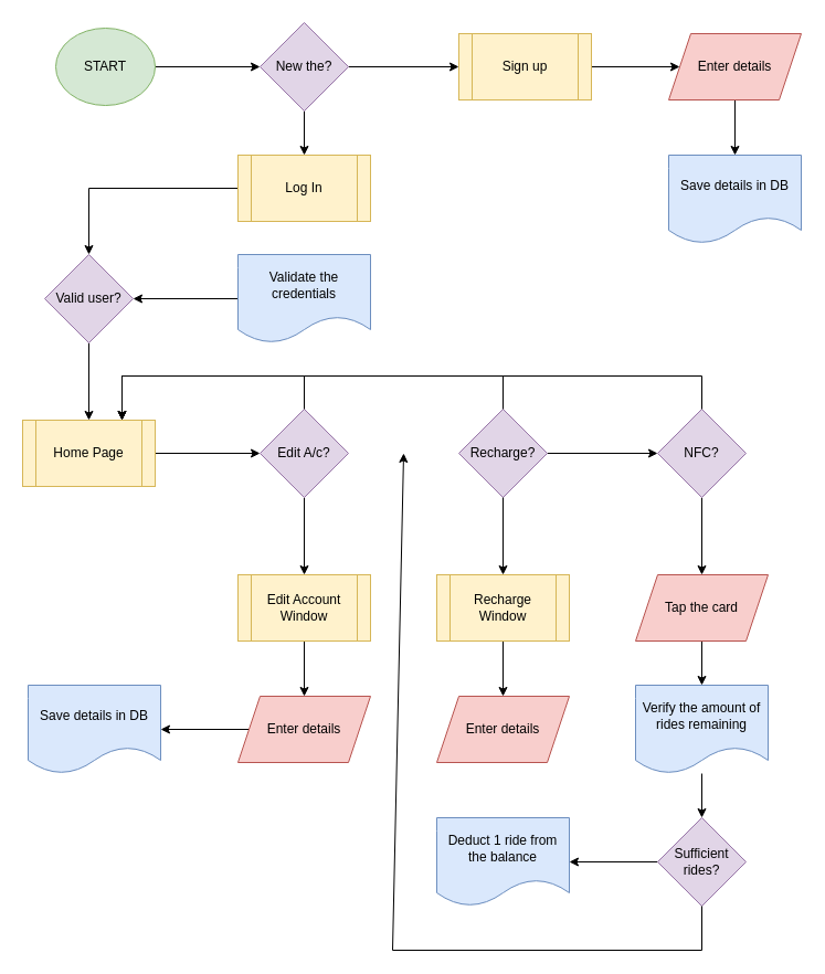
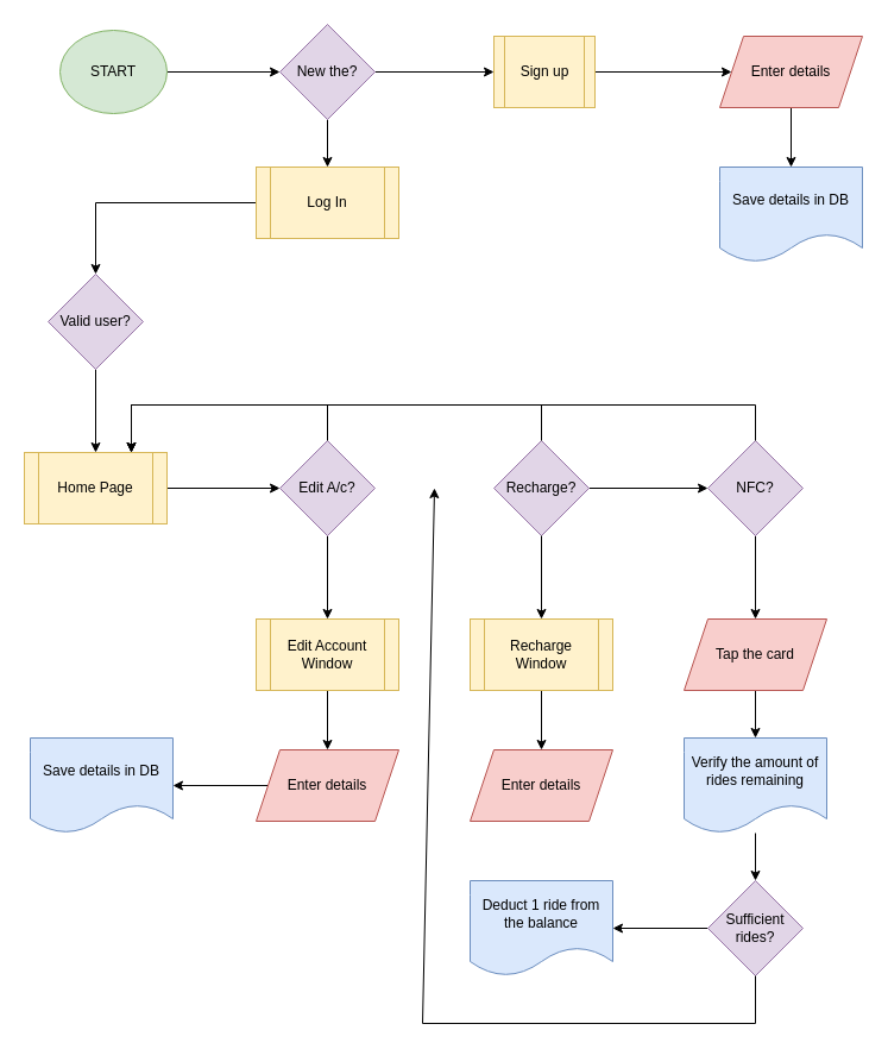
  <mxCell id="0" />
  <mxCell id="1" parent="0" />
  <mxCell id="2" value="" style="edgeStyle=orthogonalEdgeStyle;rounded=0;orthogonalLoop=1;jettySize=auto;html=1;" edge="1" parent="1" source="3" target="6"><mxGeometry relative="1" as="geometry" /></mxCell>
  <mxCell id="3" value="START" style="ellipse;whiteSpace=wrap;html=1;fillColor=#d5e8d4;strokeColor=#82b366;" vertex="1" parent="1"><mxGeometry x="50" y="25" width="90" height="70" as="geometry" /></mxCell>
  <mxCell id="4" value="" style="edgeStyle=orthogonalEdgeStyle;rounded=0;orthogonalLoop=1;jettySize=auto;html=1;" edge="1" parent="1" source="6" target="10"><mxGeometry relative="1" as="geometry" /></mxCell>
  <mxCell id="5" value="" style="edgeStyle=orthogonalEdgeStyle;rounded=0;orthogonalLoop=1;jettySize=auto;html=1;" edge="1" parent="1" source="6" target="8"><mxGeometry relative="1" as="geometry" /></mxCell>
  <mxCell id="6" value="New the?" style="rhombus;whiteSpace=wrap;html=1;fillColor=#e1d5e7;strokeColor=#9673a6;" vertex="1" parent="1"><mxGeometry x="235" y="20" width="80" height="80" as="geometry" /></mxCell>
  <mxCell id="7" value="" style="edgeStyle=orthogonalEdgeStyle;rounded=0;orthogonalLoop=1;jettySize=auto;html=1;" edge="1" parent="1" source="8" target="30"><mxGeometry relative="1" as="geometry" /></mxCell>
- <mxCell id="8" value="Sign up" style="shape=process;whiteSpace=wrap;html=1;backgroundOutline=1;fillColor=#fff2cc;strokeColor=#d6b656;" vertex="1" parent="1"><mxGeometry x="415" y="30" width="120" height="60" as="geometry" /></mxCell>
+ <mxCell id="8" value="Sign up" style="shape=process;whiteSpace=wrap;html=1;backgroundOutline=1;fillColor=#fff2cc;strokeColor=#d6b656;" vertex="1" parent="1"><mxGeometry x="415" y="30" width="85" height="60" as="geometry" /></mxCell>
  <mxCell id="9" value="" style="edgeStyle=orthogonalEdgeStyle;rounded=0;orthogonalLoop=1;jettySize=auto;html=1;" edge="1" parent="1" source="10" target="12"><mxGeometry relative="1" as="geometry" /></mxCell>
  <mxCell id="10" value="Log In" style="shape=process;whiteSpace=wrap;html=1;backgroundOutline=1;fillColor=#fff2cc;strokeColor=#d6b656;" vertex="1" parent="1"><mxGeometry x="215" y="140" width="120" height="60" as="geometry" /></mxCell>
  <mxCell id="11" value="" style="edgeStyle=orthogonalEdgeStyle;rounded=0;orthogonalLoop=1;jettySize=auto;html=1;" edge="1" parent="1" source="12" target="14"><mxGeometry relative="1" as="geometry" /></mxCell>
  <mxCell id="12" value="Valid user?" style="rhombus;whiteSpace=wrap;html=1;fillColor=#e1d5e7;strokeColor=#9673a6;" vertex="1" parent="1"><mxGeometry x="40" y="230" width="80" height="80" as="geometry" /></mxCell>
  <mxCell id="13" value="" style="edgeStyle=orthogonalEdgeStyle;rounded=0;orthogonalLoop=1;jettySize=auto;html=1;" edge="1" parent="1" source="14" target="16"><mxGeometry relative="1" as="geometry" /></mxCell>
  <mxCell id="14" value="Home Page" style="shape=process;whiteSpace=wrap;html=1;backgroundOutline=1;fillColor=#fff2cc;strokeColor=#d6b656;" vertex="1" parent="1"><mxGeometry x="20" y="380" width="120" height="60" as="geometry" /></mxCell>
  <mxCell id="15" value="" style="edgeStyle=orthogonalEdgeStyle;rounded=0;orthogonalLoop=1;jettySize=auto;html=1;" edge="1" parent="1" source="16" target="25"><mxGeometry relative="1" as="geometry" /></mxCell>
  <mxCell id="16" value="Edit A/c?" style="rhombus;whiteSpace=wrap;html=1;fillColor=#e1d5e7;strokeColor=#9673a6;" vertex="1" parent="1"><mxGeometry x="235" y="370" width="80" height="80" as="geometry" /></mxCell>
  <mxCell id="17" value="" style="edgeStyle=orthogonalEdgeStyle;rounded=0;orthogonalLoop=1;jettySize=auto;html=1;" edge="1" parent="1" source="18" target="20"><mxGeometry relative="1" as="geometry" /></mxCell>
  <mxCell id="18" value="Recharge?" style="rhombus;whiteSpace=wrap;html=1;fillColor=#e1d5e7;strokeColor=#9673a6;" vertex="1" parent="1"><mxGeometry x="415" y="370" width="80" height="80" as="geometry" /></mxCell>
  <mxCell id="19" value="" style="edgeStyle=orthogonalEdgeStyle;rounded=0;orthogonalLoop=1;jettySize=auto;html=1;" edge="1" parent="1" source="20" target="39"><mxGeometry relative="1" as="geometry" /></mxCell>
  <mxCell id="20" value="NFC?" style="rhombus;whiteSpace=wrap;html=1;fillColor=#e1d5e7;strokeColor=#9673a6;" vertex="1" parent="1"><mxGeometry x="595" y="370" width="80" height="80" as="geometry" /></mxCell>
  <mxCell id="21" value="" style="endArrow=classic;html=1;rounded=0;entryX=0.75;entryY=0;entryDx=0;entryDy=0;exitX=0.5;exitY=0;exitDx=0;exitDy=0;" edge="1" parent="1" source="16" target="14"><mxGeometry width="50" height="50" relative="1" as="geometry"><mxPoint x="415" y="430" as="sourcePoint" /><mxPoint x="465" y="380" as="targetPoint" /><Array as="points"><mxPoint x="275" y="340" /><mxPoint x="110" y="340" /></Array></mxGeometry></mxCell>
  <mxCell id="22" value="" style="endArrow=classic;html=1;rounded=0;entryX=0.75;entryY=0;entryDx=0;entryDy=0;exitX=0.5;exitY=0;exitDx=0;exitDy=0;" edge="1" parent="1" source="18" target="14"><mxGeometry width="50" height="50" relative="1" as="geometry"><mxPoint x="285" y="380" as="sourcePoint" /><mxPoint x="120" y="390" as="targetPoint" /><Array as="points"><mxPoint x="455" y="340" /><mxPoint x="110" y="340" /></Array></mxGeometry></mxCell>
  <mxCell id="23" value="" style="endArrow=classic;html=1;rounded=0;entryX=0.75;entryY=0;entryDx=0;entryDy=0;" edge="1" parent="1" source="20" target="14"><mxGeometry width="50" height="50" relative="1" as="geometry"><mxPoint x="465" y="380" as="sourcePoint" /><mxPoint x="115" y="380" as="targetPoint" /><Array as="points"><mxPoint x="635" y="340" /><mxPoint x="110" y="340" /></Array></mxGeometry></mxCell>
  <mxCell id="24" value="" style="edgeStyle=orthogonalEdgeStyle;rounded=0;orthogonalLoop=1;jettySize=auto;html=1;" edge="1" parent="1" source="25" target="35"><mxGeometry relative="1" as="geometry" /></mxCell>
  <mxCell id="25" value="Edit Account Window" style="shape=process;whiteSpace=wrap;html=1;backgroundOutline=1;fillColor=#fff2cc;strokeColor=#d6b656;" vertex="1" parent="1"><mxGeometry x="215" y="520" width="120" height="60" as="geometry" /></mxCell>
  <mxCell id="26" value="" style="edgeStyle=orthogonalEdgeStyle;rounded=0;orthogonalLoop=1;jettySize=auto;html=1;exitX=0.5;exitY=1;exitDx=0;exitDy=0;" edge="1" parent="1" target="28" source="18"><mxGeometry relative="1" as="geometry"><mxPoint x="455" y="470" as="sourcePoint" /></mxGeometry></mxCell>
  <mxCell id="27" value="" style="edgeStyle=orthogonalEdgeStyle;rounded=0;orthogonalLoop=1;jettySize=auto;html=1;" edge="1" parent="1" source="28" target="36"><mxGeometry relative="1" as="geometry" /></mxCell>
  <mxCell id="28" value="Recharge Window" style="shape=process;whiteSpace=wrap;html=1;backgroundOutline=1;fillColor=#fff2cc;strokeColor=#d6b656;" vertex="1" parent="1"><mxGeometry x="395" y="520" width="120" height="60" as="geometry" /></mxCell>
  <mxCell id="29" value="" style="edgeStyle=orthogonalEdgeStyle;rounded=0;orthogonalLoop=1;jettySize=auto;html=1;" edge="1" parent="1" source="30" target="31"><mxGeometry relative="1" as="geometry" /></mxCell>
  <mxCell id="30" value="Enter details" style="shape=parallelogram;perimeter=parallelogramPerimeter;whiteSpace=wrap;html=1;fixedSize=1;fillColor=#f8cecc;strokeColor=#b85450;" vertex="1" parent="1"><mxGeometry x="605" y="30" width="120" height="60" as="geometry" /></mxCell>
  <mxCell id="31" value="Save details in DB" style="shape=document;whiteSpace=wrap;html=1;boundedLbl=1;fillColor=#dae8fc;strokeColor=#6c8ebf;" vertex="1" parent="1"><mxGeometry x="605" y="140" width="120" height="80" as="geometry" /></mxCell>
- <mxCell id="32" value="" style="edgeStyle=orthogonalEdgeStyle;rounded=0;orthogonalLoop=1;jettySize=auto;html=1;" edge="1" parent="1" source="33" target="12"><mxGeometry relative="1" as="geometry" /></mxCell>
- <mxCell id="33" value="Validate the credentials" style="shape=document;whiteSpace=wrap;html=1;boundedLbl=1;fillColor=#dae8fc;strokeColor=#6c8ebf;" vertex="1" parent="1"><mxGeometry x="215" y="230" width="120" height="80" as="geometry" /></mxCell>
  <mxCell id="34" value="" style="edgeStyle=orthogonalEdgeStyle;rounded=0;orthogonalLoop=1;jettySize=auto;html=1;" edge="1" parent="1" source="35" target="37"><mxGeometry relative="1" as="geometry" /></mxCell>
  <mxCell id="35" value="Enter details" style="shape=parallelogram;perimeter=parallelogramPerimeter;whiteSpace=wrap;html=1;fixedSize=1;fillColor=#f8cecc;strokeColor=#b85450;" vertex="1" parent="1"><mxGeometry x="215" y="630" width="120" height="60" as="geometry" /></mxCell>
  <mxCell id="36" value="Enter details" style="shape=parallelogram;perimeter=parallelogramPerimeter;whiteSpace=wrap;html=1;fixedSize=1;fillColor=#f8cecc;strokeColor=#b85450;" vertex="1" parent="1"><mxGeometry x="395" y="630" width="120" height="60" as="geometry" /></mxCell>
  <mxCell id="37" value="Save details in DB" style="shape=document;whiteSpace=wrap;html=1;boundedLbl=1;fillColor=#dae8fc;strokeColor=#6c8ebf;" vertex="1" parent="1"><mxGeometry x="25" y="620" width="120" height="80" as="geometry" /></mxCell>
  <mxCell id="38" value="" style="edgeStyle=orthogonalEdgeStyle;rounded=0;orthogonalLoop=1;jettySize=auto;html=1;" edge="1" parent="1" source="39" target="41"><mxGeometry relative="1" as="geometry" /></mxCell>
  <mxCell id="39" value="Tap the card" style="shape=parallelogram;perimeter=parallelogramPerimeter;whiteSpace=wrap;html=1;fixedSize=1;fillColor=#f8cecc;strokeColor=#b85450;" vertex="1" parent="1"><mxGeometry x="575" y="520" width="120" height="60" as="geometry" /></mxCell>
  <mxCell id="40" value="" style="edgeStyle=orthogonalEdgeStyle;rounded=0;orthogonalLoop=1;jettySize=auto;html=1;" edge="1" parent="1" source="41" target="43"><mxGeometry relative="1" as="geometry" /></mxCell>
  <mxCell id="41" value="Verify the amount of rides remaining" style="shape=document;whiteSpace=wrap;html=1;boundedLbl=1;fillColor=#dae8fc;strokeColor=#6c8ebf;" vertex="1" parent="1"><mxGeometry x="575" y="620" width="120" height="80" as="geometry" /></mxCell>
  <mxCell id="42" value="" style="edgeStyle=orthogonalEdgeStyle;rounded=0;orthogonalLoop=1;jettySize=auto;html=1;" edge="1" parent="1" source="43" target="44"><mxGeometry relative="1" as="geometry" /></mxCell>
  <mxCell id="43" value="Sufficient rides?" style="rhombus;whiteSpace=wrap;html=1;fillColor=#e1d5e7;strokeColor=#9673a6;" vertex="1" parent="1"><mxGeometry x="595" y="740" width="80" height="80" as="geometry" /></mxCell>
  <mxCell id="44" value="Deduct 1 ride from the balance" style="shape=document;whiteSpace=wrap;html=1;boundedLbl=1;fillColor=#dae8fc;strokeColor=#6c8ebf;" vertex="1" parent="1"><mxGeometry x="395" y="740" width="120" height="80" as="geometry" /></mxCell>
  <mxCell id="45" value="" style="endArrow=classic;html=1;rounded=0;exitX=0.5;exitY=1;exitDx=0;exitDy=0;" edge="1" parent="1" source="43"><mxGeometry width="50" height="50" relative="1" as="geometry"><mxPoint x="365" y="860" as="sourcePoint" /><mxPoint x="365" y="410" as="targetPoint" /><Array as="points"><mxPoint x="635" y="860" /><mxPoint x="355" y="860" /></Array></mxGeometry></mxCell>
